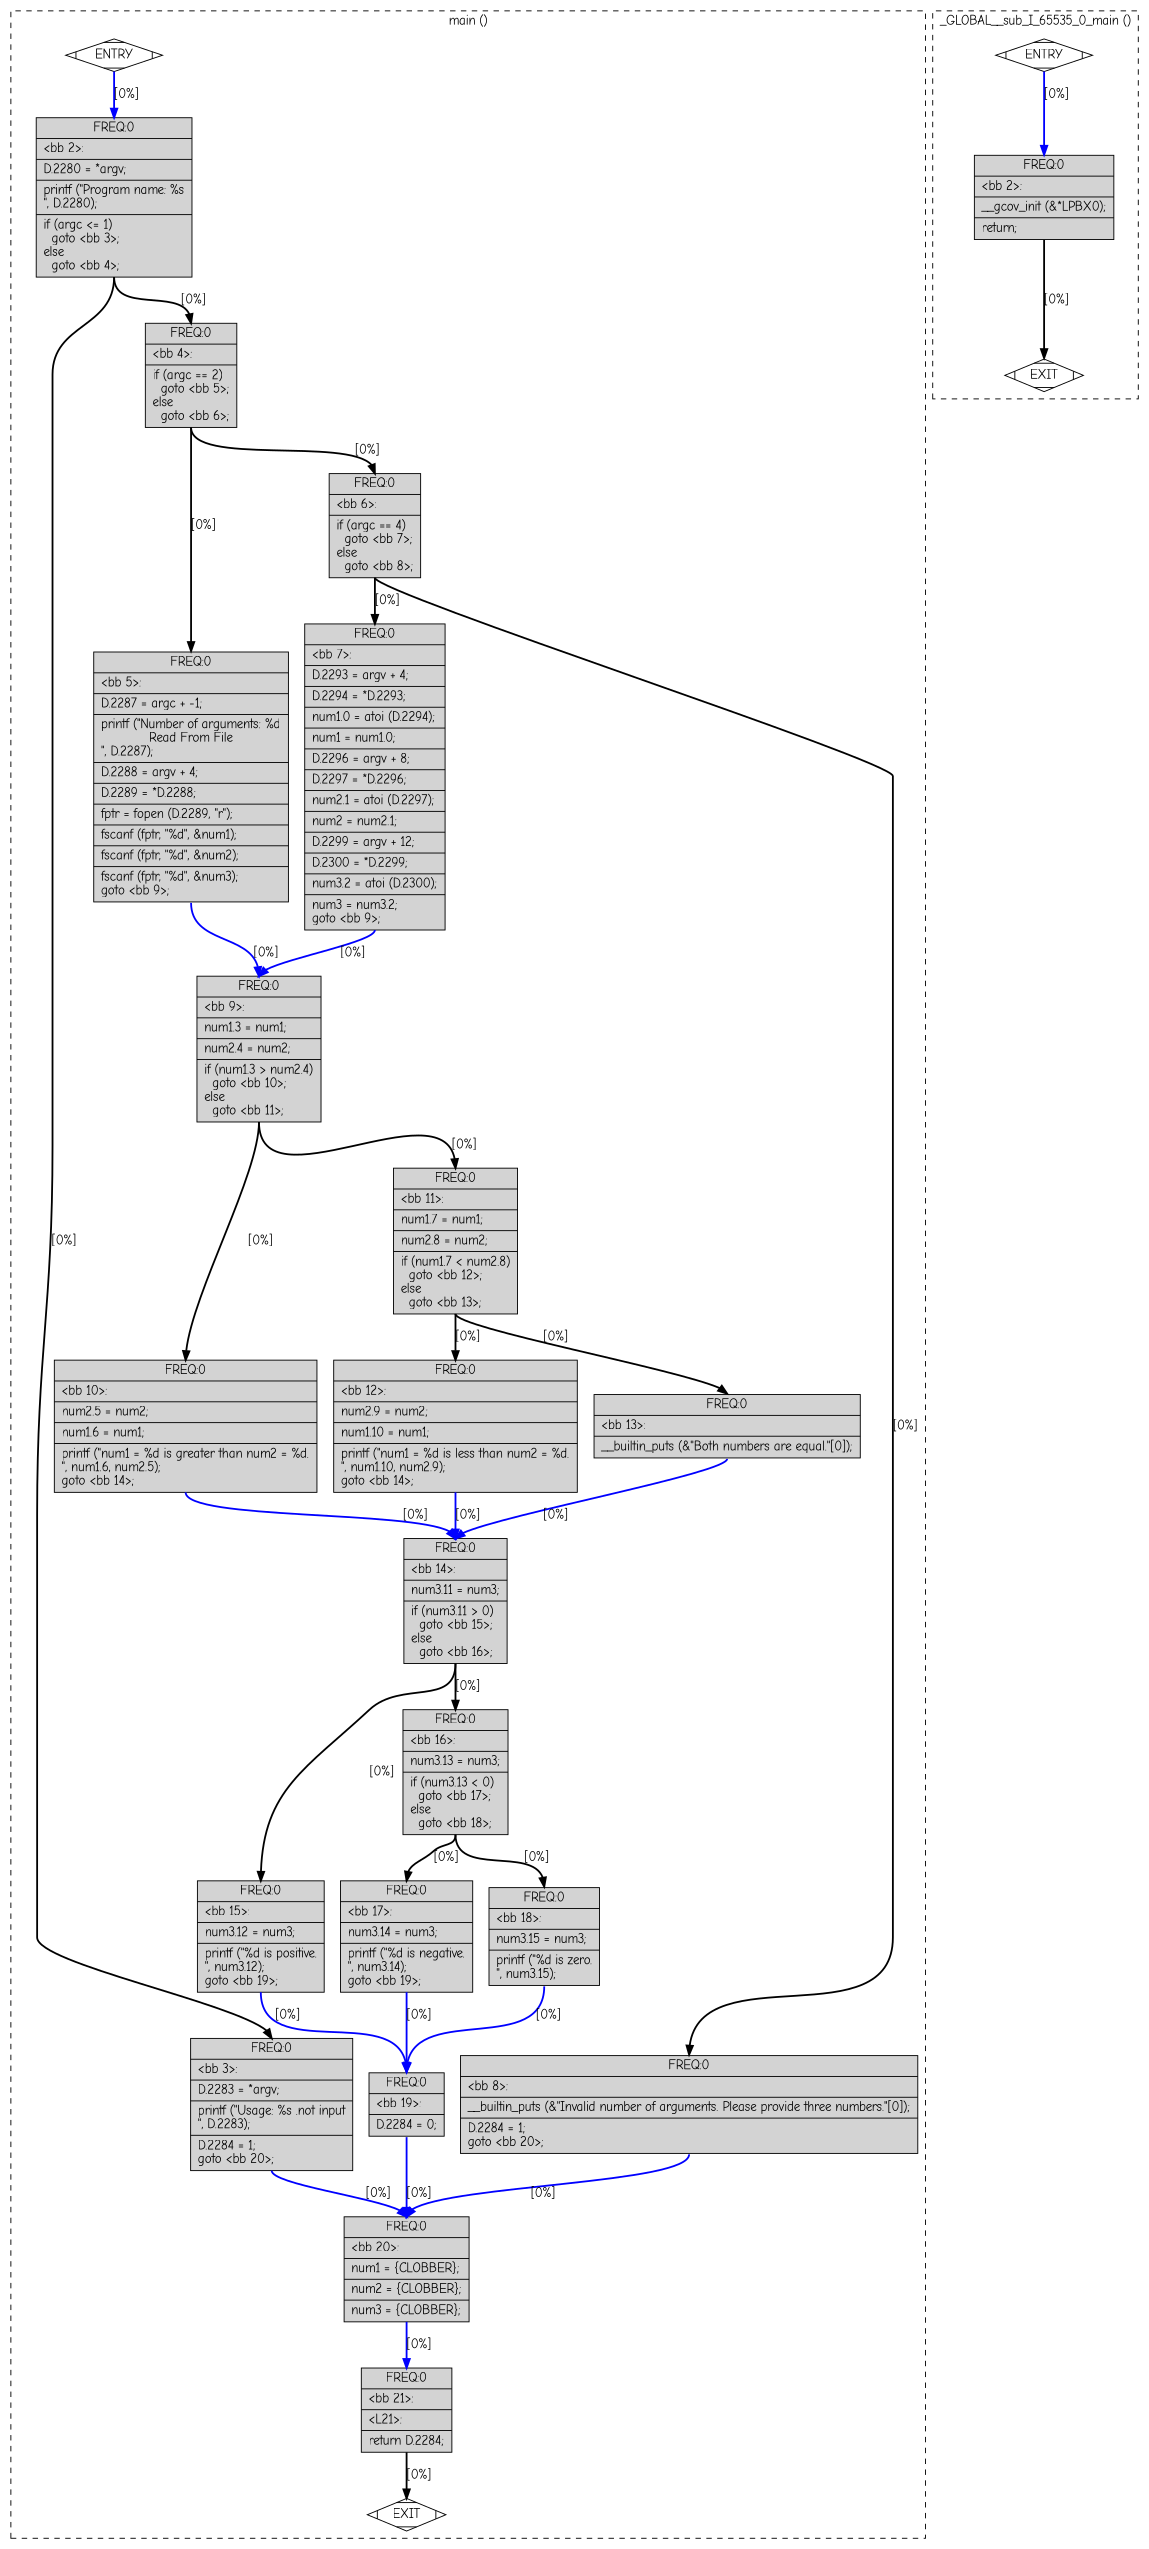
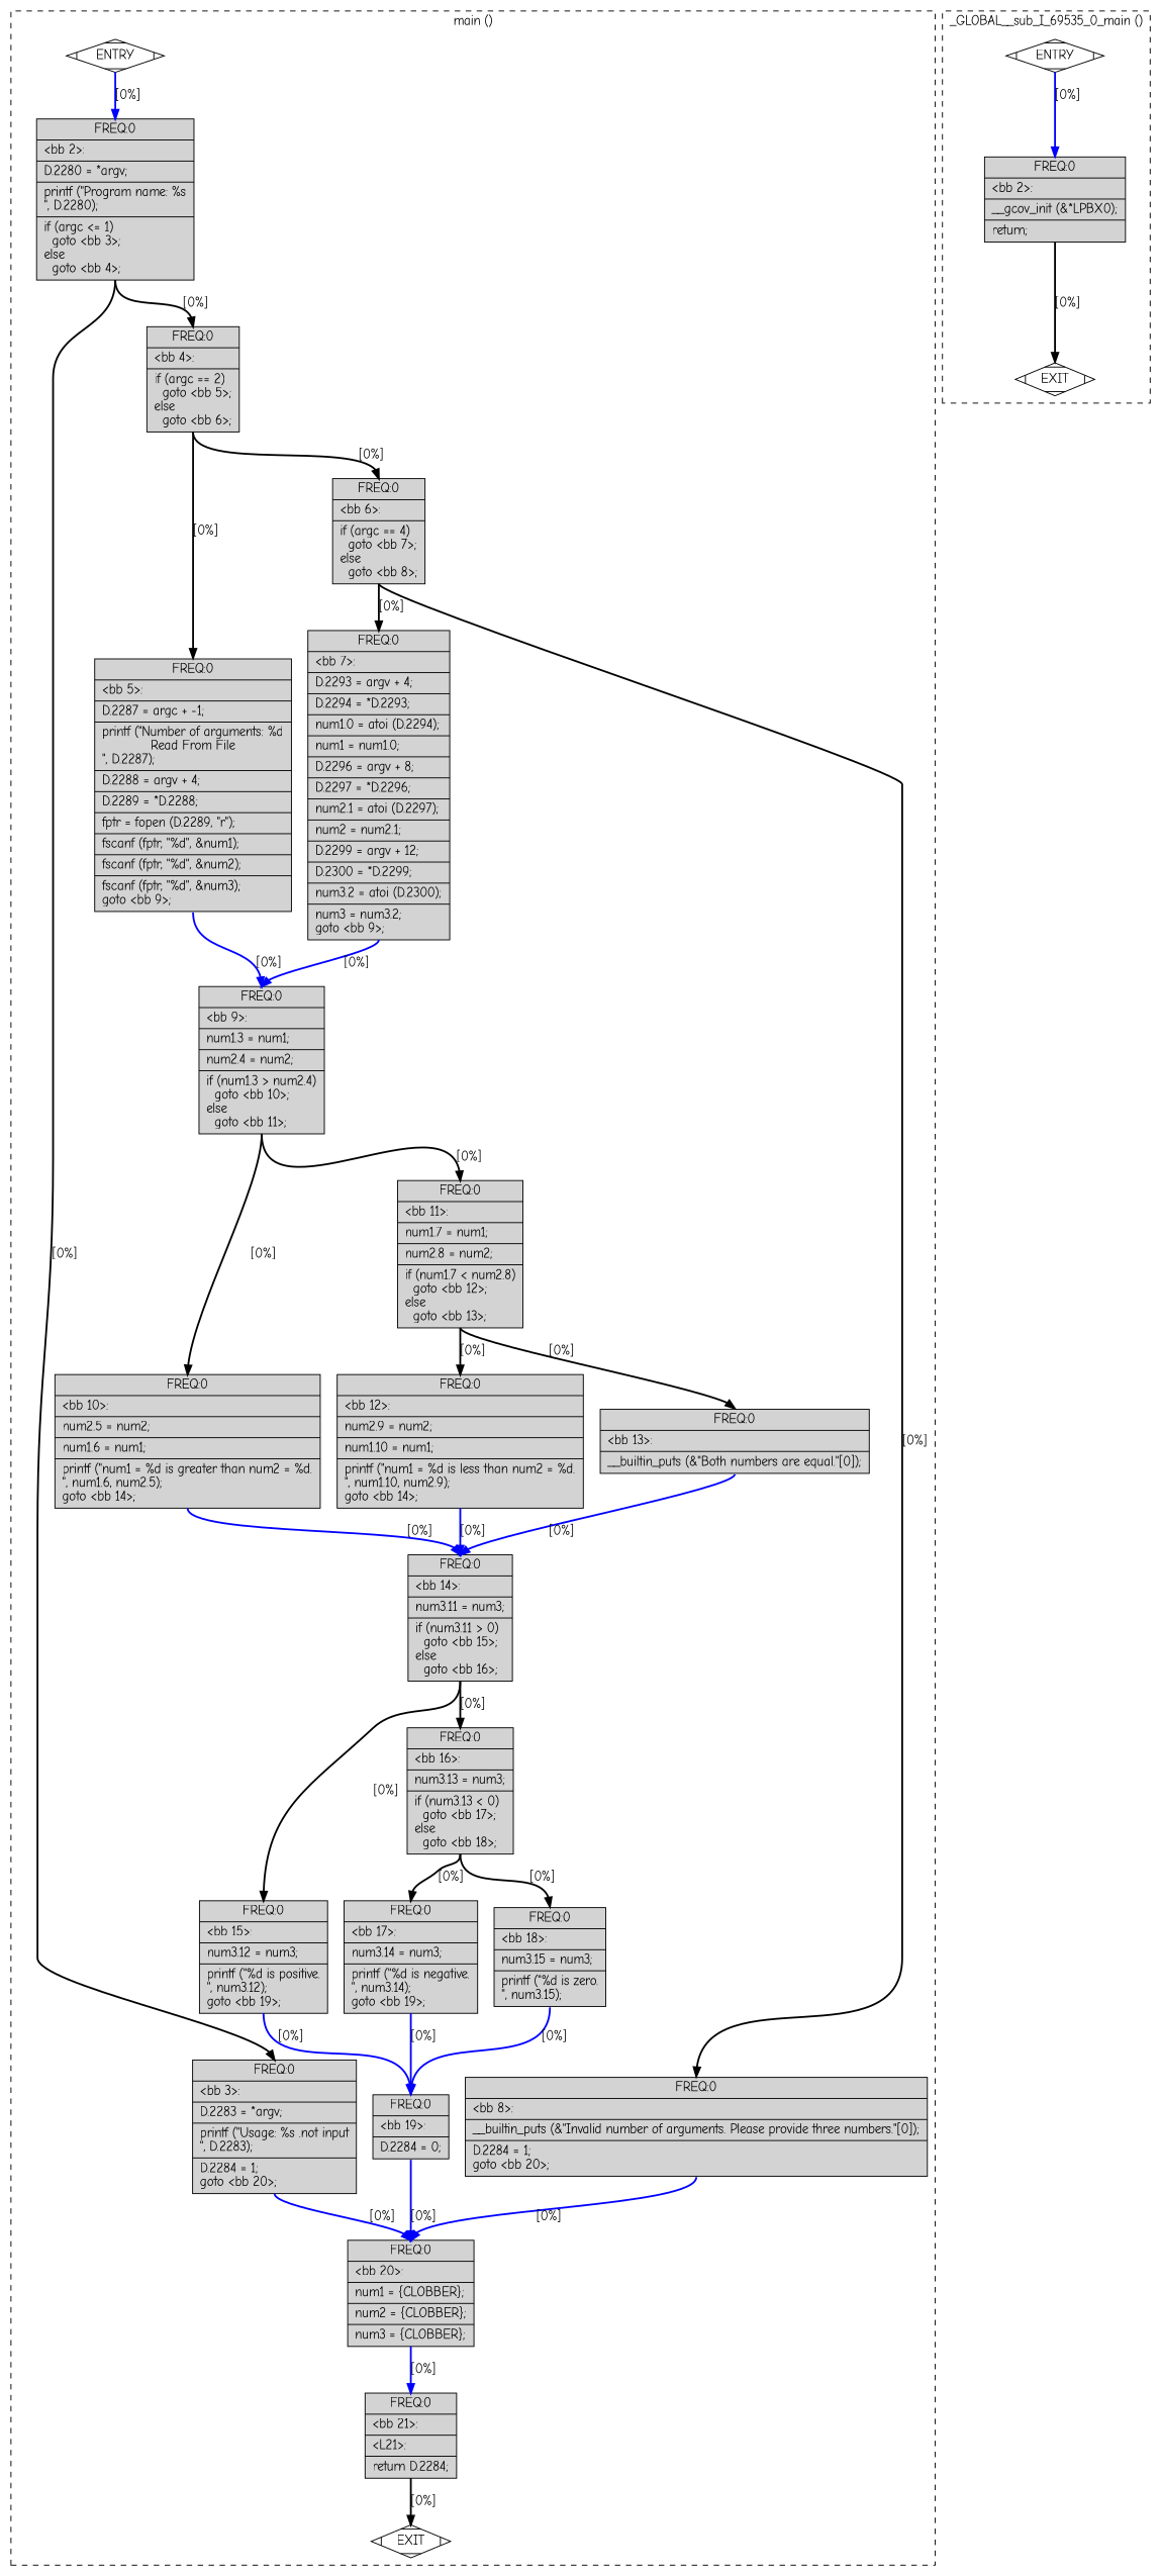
  digraph {
    fontname="Comic Neue"
    node [fillcolor=lightgrey shape=record style=filled fontname="Comic Neue"]
    edge [constraint=true headport=n style="solid,bold" tailport=s fontname="Comic Neue" color=black weight=10]
    n1 [fillcolor=white label=ENTRY shape=Mdiamond]
    n2 [fillcolor=white label=EXIT shape=Mdiamond]
    n3 [label="{ FREQ:0 |\<bb\ 2\>:\l|D.2280\ =\ *argv;\l|printf\ (\"Program\ name:\ %s\n\",\ D.2280);\l|if\ (argc\ \<=\ 1)\l\ \ goto\ \<bb\ 3\>;\lelse\l\ \ goto\ \<bb\ 4\>;\l}"]
    n4 [label="{ FREQ:0 |\<bb\ 3\>:\l|D.2283\ =\ *argv;\l|printf\ (\"Usage:\ %s\ .not\ input\n\",\ D.2283);\l|D.2284\ =\ 1;\lgoto\ \<bb\ 20\>;\l}"]
    n5 [label="{ FREQ:0 |\<bb\ 4\>:\l|if\ (argc\ ==\ 2)\l\ \ goto\ \<bb\ 5\>;\lelse\l\ \ goto\ \<bb\ 6\>;\l}"]
    n6 [label="{ FREQ:0 |\<bb\ 20\>:\l|num1\ =\ \{CLOBBER\};\l|num2\ =\ \{CLOBBER\};\l|num3\ =\ \{CLOBBER\};\l}"]
    n7 [label="{ FREQ:0 |\<bb\ 5\>:\l|D.2287\ =\ argc\ +\ -1;\l|printf\ (\"Number\ of\ arguments:\ %d\nRead\ From\ File\n\",\ D.2287);\l|D.2288\ =\ argv\ +\ 4;\l|D.2289\ =\ *D.2288;\l|fptr\ =\ fopen\ (D.2289,\ \"r\");\l|fscanf\ (fptr,\ \"%d\",\ &num1);\l|fscanf\ (fptr,\ \"%d\",\ &num2);\l|fscanf\ (fptr,\ \"%d\",\ &num3);\lgoto\ \<bb\ 9\>;\l}"]
    n8 [label="{ FREQ:0 |\<bb\ 6\>:\l|if\ (argc\ ==\ 4)\l\ \ goto\ \<bb\ 7\>;\lelse\l\ \ goto\ \<bb\ 8\>;\l}"]
    n9 [label="{ FREQ:0 |\<bb\ 9\>:\l|num1.3\ =\ num1;\l|num2.4\ =\ num2;\l|if\ (num1.3\ \>\ num2.4)\l\ \ goto\ \<bb\ 10\>;\lelse\l\ \ goto\ \<bb\ 11\>;\l}"]
    n10 [label="{ FREQ:0 |\<bb\ 7\>:\l|D.2293\ =\ argv\ +\ 4;\l|D.2294\ =\ *D.2293;\l|num1.0\ =\ atoi\ (D.2294);\l|num1\ =\ num1.0;\l|D.2296\ =\ argv\ +\ 8;\l|D.2297\ =\ *D.2296;\l|num2.1\ =\ atoi\ (D.2297);\l|num2\ =\ num2.1;\l|D.2299\ =\ argv\ +\ 12;\l|D.2300\ =\ *D.2299;\l|num3.2\ =\ atoi\ (D.2300);\l|num3\ =\ num3.2;\lgoto\ \<bb\ 9\>;\l}"]
    n11 [label="{ FREQ:0 |\<bb\ 8\>:\l|__builtin_puts\ (&\"Invalid\ number\ of\ arguments.\ Please\ provide\ three\ numbers.\"[0]);\l|D.2284\ =\ 1;\lgoto\ \<bb\ 20\>;\l}"]
    n12 [label="{ FREQ:0 |\<bb\ 10\>:\l|num2.5\ =\ num2;\l|num1.6\ =\ num1;\l|printf\ (\"num1\ =\ %d\ is\ greater\ than\ num2\ =\ %d.\n\",\ num1.6,\ num2.5);\lgoto\ \<bb\ 14\>;\l}"]
    n13 [label="{ FREQ:0 |\<bb\ 11\>:\l|num1.7\ =\ num1;\l|num2.8\ =\ num2;\l|if\ (num1.7\ \<\ num2.8)\l\ \ goto\ \<bb\ 12\>;\lelse\l\ \ goto\ \<bb\ 13\>;\l}"]
    n14 [label="{ FREQ:0 |\<bb\ 14\>:\l|num3.11\ =\ num3;\l|if\ (num3.11\ \>\ 0)\l\ \ goto\ \<bb\ 15\>;\lelse\l\ \ goto\ \<bb\ 16\>;\l}"]
    n15 [label="{ FREQ:0 |\<bb\ 12\>:\l|num2.9\ =\ num2;\l|num1.10\ =\ num1;\l|printf\ (\"num1\ =\ %d\ is\ less\ than\ num2\ =\ %d.\n\",\ num1.10,\ num2.9);\lgoto\ \<bb\ 14\>;\l}"]
    n16 [label="{ FREQ:0 |\<bb\ 13\>:\l|__builtin_puts\ (&\"Both\ numbers\ are\ equal.\"[0]);\l}"]
    n17 [label="{ FREQ:0 |\<bb\ 15\>:\l|num3.12\ =\ num3;\l|printf\ (\"%d\ is\ positive.\n\",\ num3.12);\lgoto\ \<bb\ 19\>;\l}"]
    n18 [label="{ FREQ:0 |\<bb\ 16\>:\l|num3.13\ =\ num3;\l|if\ (num3.13\ \<\ 0)\l\ \ goto\ \<bb\ 17\>;\lelse\l\ \ goto\ \<bb\ 18\>;\l}"]
    n19 [label="{ FREQ:0 |\<bb\ 19\>:\l|D.2284\ =\ 0;\l}"]
    n20 [label="{ FREQ:0 |\<bb\ 17\>:\l|num3.14\ =\ num3;\l|printf\ (\"%d\ is\ negative.\n\",\ num3.14);\lgoto\ \<bb\ 19\>;\l}"]
    n21 [label="{ FREQ:0 |\<bb\ 18\>:\l|num3.15\ =\ num3;\l|printf\ (\"%d\ is\ zero.\n\",\ num3.15);\l}"]
    n22 [label="{ FREQ:0 |\<bb\ 21\>:\l|\<L21\>:\l|return\ D.2284;\l}"]
    n23 [fillcolor=white label=ENTRY shape=Mdiamond]
    n24 [fillcolor=white label=EXIT shape=Mdiamond]
    n25 [label="{ FREQ:0 |\<bb\ 2\>:\l|__gcov_init\ (&*LPBX0);\l|return;\l}"]
    subgraph cluster_1 {
      color=black
      label="main ()"
      style=dashed
      n1
      n2
      n3
      n4
      n5
      n6
      n7
      n8
      n9
      n10
      n11
      n12
      n13
      n14
      n15
      n16
      n17
      n18
      n19
      n20
      n21
      n22
    }
    subgraph cluster_2 {
      color=black
-     label="_GLOBAL__sub_I_65535_0_main ()"
+     label="_GLOBAL__sub_I_69535_0_main ()"
      style=dashed
      n23
      n24
      n25
    }
    n1 -> n2 [style=invis color="" weight=""]
    n1 -> n3 [color=blue label="[0%]" weight=100]
    n3 -> n4 [label="[0%]"]
    n3 -> n5 [label="[0%]"]
    n4 -> n6 [color=blue label="[0%]" weight=100]
    n5 -> n7 [label="[0%]"]
    n5 -> n8 [label="[0%]"]
    n6 -> n22 [color=blue label="[0%]" weight=100]
    n7 -> n9 [color=blue label="[0%]" weight=100]
    n8 -> n10 [label="[0%]"]
    n8 -> n11 [label="[0%]"]
    n9 -> n12 [label="[0%]"]
    n9 -> n13 [label="[0%]"]
    n10 -> n9 [color=blue label="[0%]" weight=100]
    n11 -> n6 [color=blue label="[0%]" weight=100]
    n12 -> n14 [color=blue label="[0%]" weight=100]
    n13 -> n15 [label="[0%]"]
    n13 -> n16 [label="[0%]"]
    n14 -> n17 [label="[0%]"]
    n14 -> n18 [label="[0%]"]
    n15 -> n14 [color=blue label="[0%]" weight=100]
    n16 -> n14 [color=blue label="[0%]" weight=100]
    n17 -> n19 [color=blue label="[0%]" weight=100]
    n18 -> n20 [label="[0%]"]
    n18 -> n21 [label="[0%]"]
    n19 -> n6 [color=blue label="[0%]" weight=100]
    n20 -> n19 [color=blue label="[0%]" weight=100]
    n21 -> n19 [color=blue label="[0%]" weight=100]
    n22 -> n2 [label="[0%]"]
    n23 -> n24 [style=invis color="" weight=""]
    n23 -> n25 [color=blue label="[0%]" weight=100]
    n25 -> n24 [label="[0%]"]
  }
